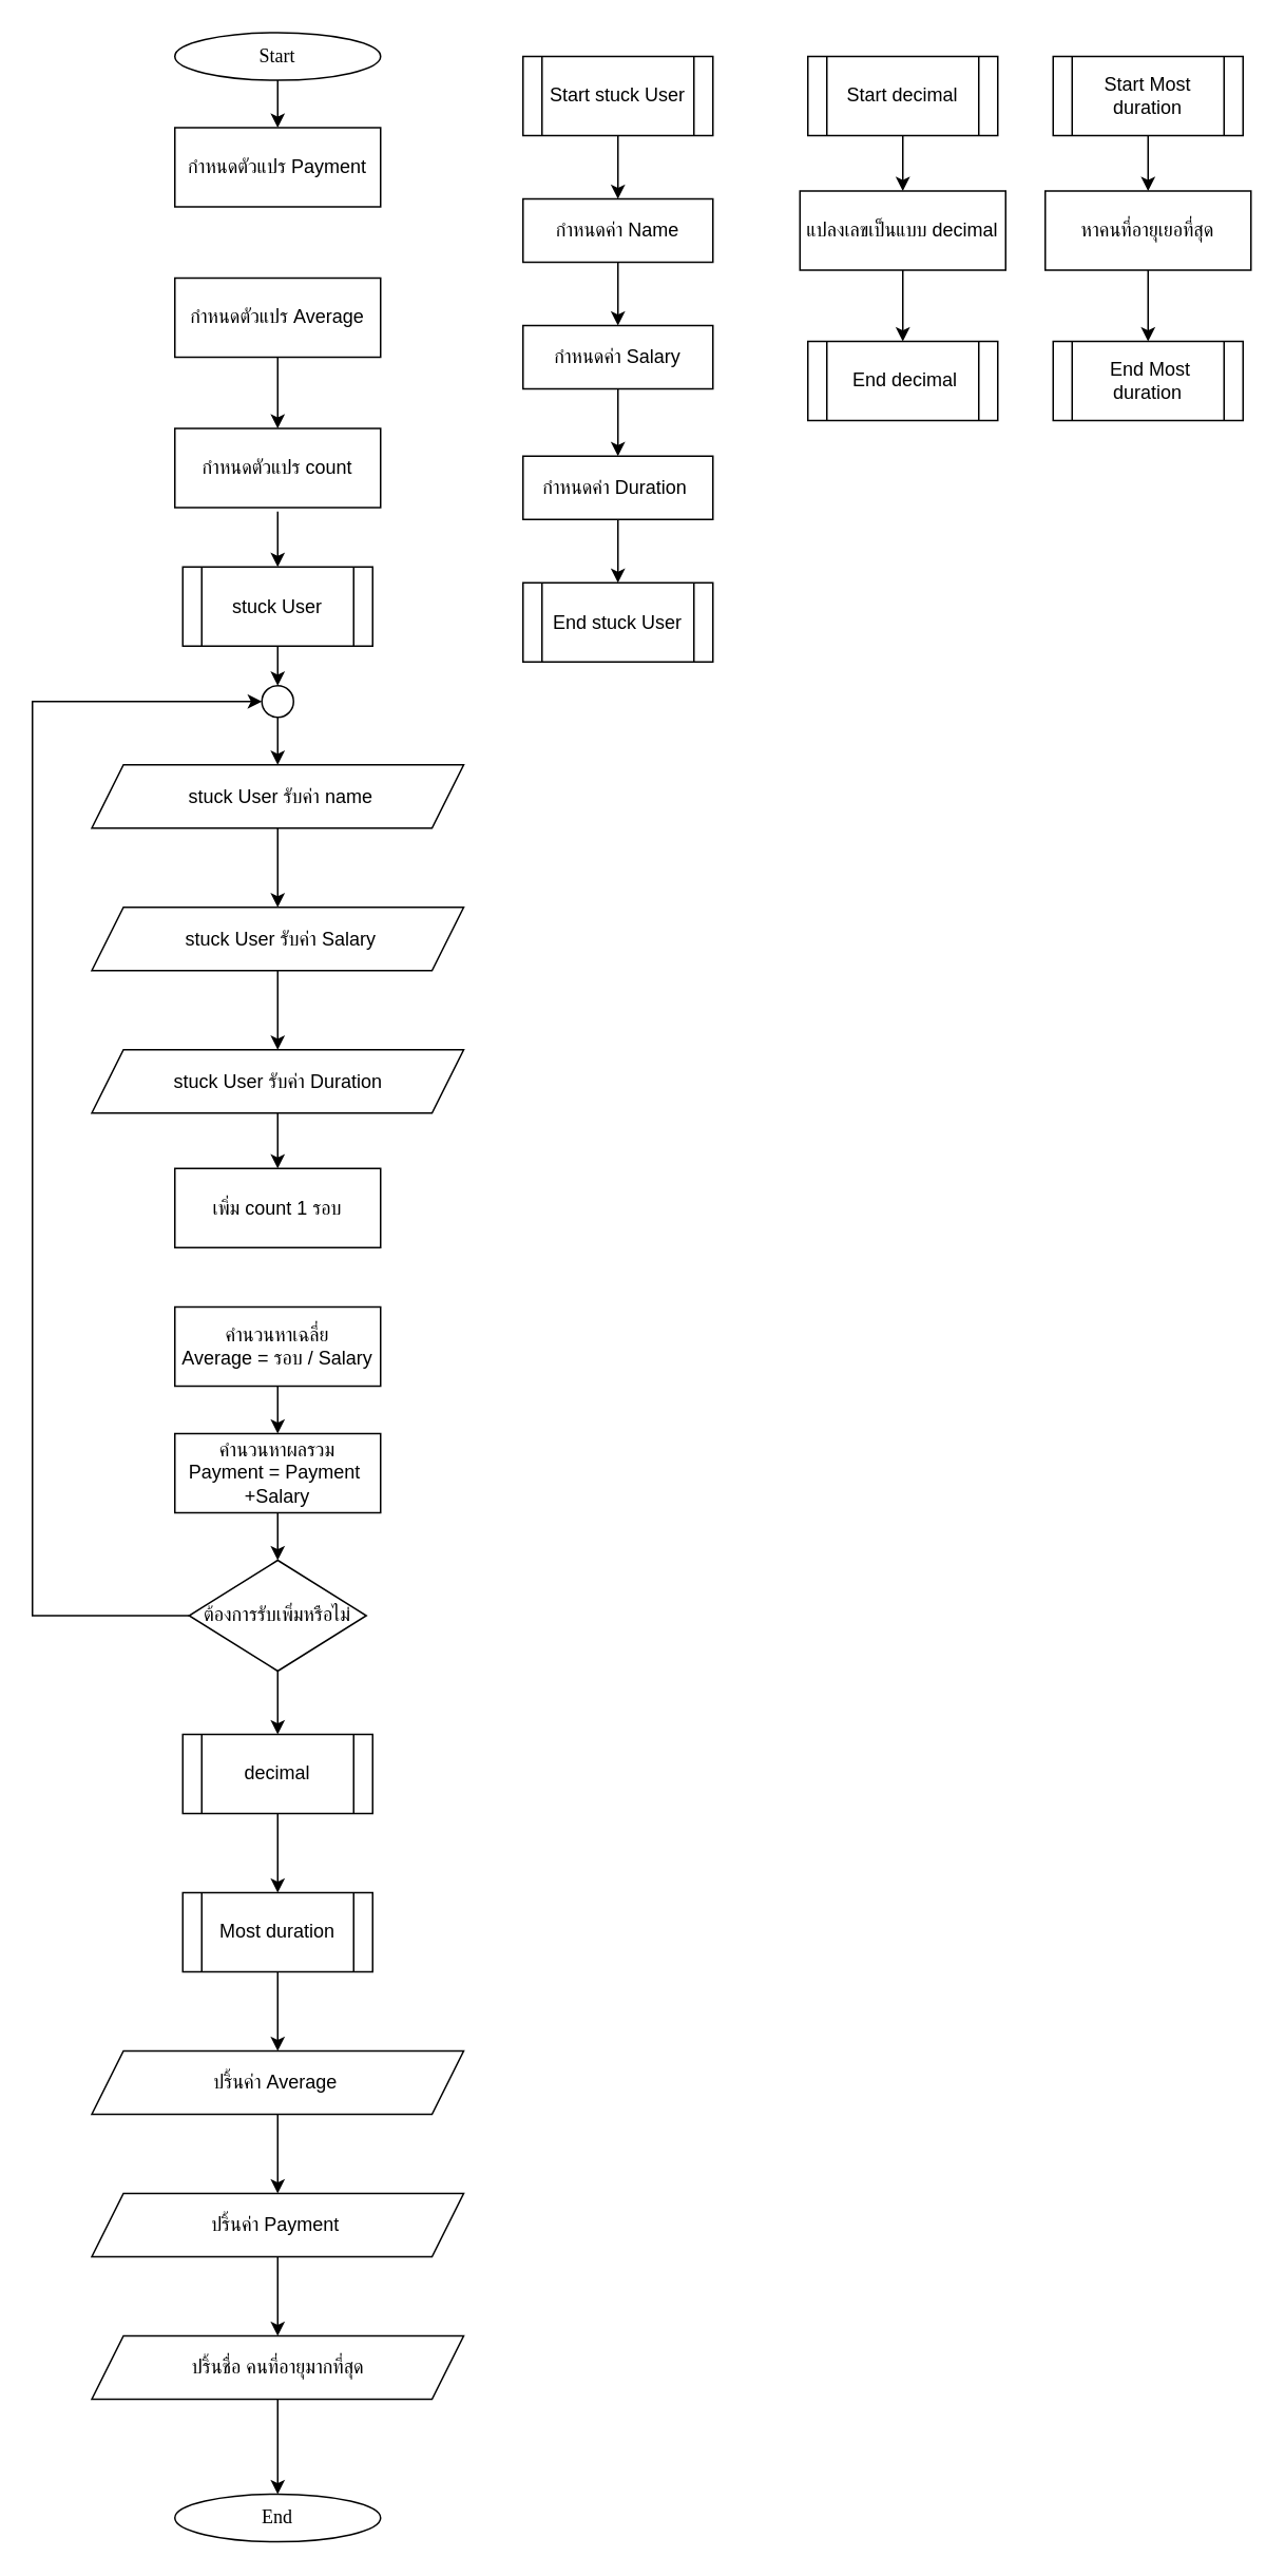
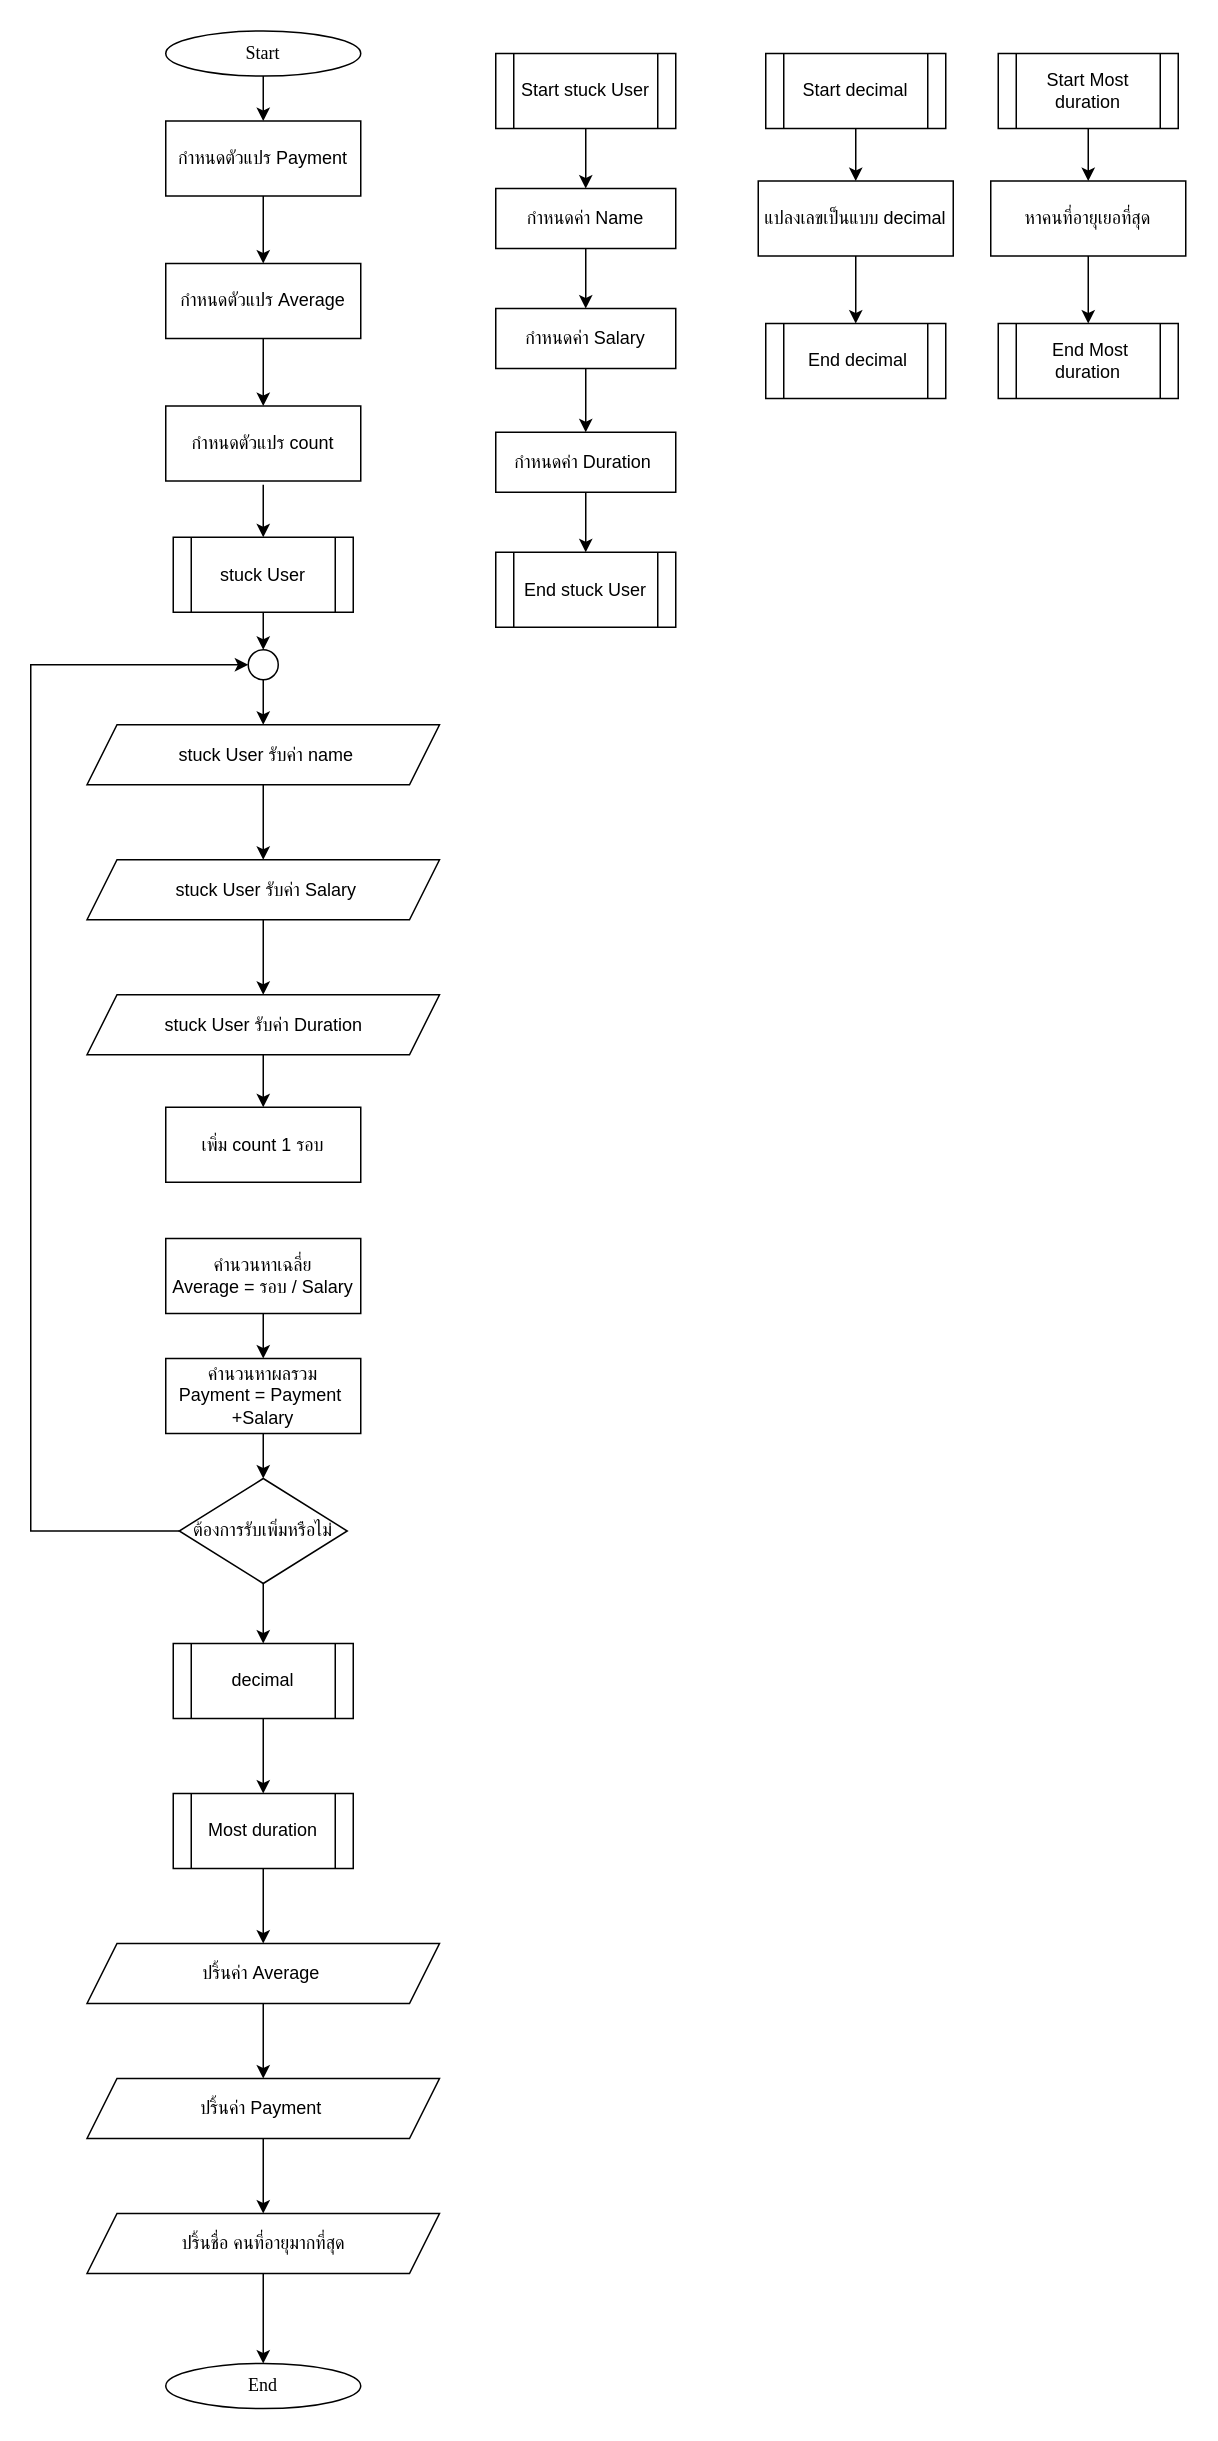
  <mxCell id="0" />
  <mxCell id="1" parent="0" />
  <mxCell id="2" value="" style="edgeStyle=orthogonalEdgeStyle;rounded=0;orthogonalLoop=1;jettySize=auto;html=1;" edge="1" parent="1" source="3" target="5"><mxGeometry relative="1" as="geometry" /></mxCell>
  <mxCell id="3" value="Start stuck User" style="shape=process;whiteSpace=wrap;html=1;backgroundOutline=1;" vertex="1" parent="1"><mxGeometry x="330" y="35" width="120" height="50" as="geometry" /></mxCell>
  <mxCell id="4" value="" style="edgeStyle=orthogonalEdgeStyle;rounded=0;orthogonalLoop=1;jettySize=auto;html=1;" edge="1" parent="1" source="5" target="7"><mxGeometry relative="1" as="geometry" /></mxCell>
  <mxCell id="5" value="กำหนดค่า Name" style="rounded=0;whiteSpace=wrap;html=1;" vertex="1" parent="1"><mxGeometry x="330" y="125" width="120" height="40" as="geometry" /></mxCell>
  <mxCell id="6" value="" style="edgeStyle=orthogonalEdgeStyle;rounded=0;orthogonalLoop=1;jettySize=auto;html=1;" edge="1" parent="1" source="7" target="30"><mxGeometry relative="1" as="geometry" /></mxCell>
  <mxCell id="7" value="กำหนดค่า Salary" style="rounded=0;whiteSpace=wrap;html=1;" vertex="1" parent="1"><mxGeometry x="330" y="205" width="120" height="40" as="geometry" /></mxCell>
  <mxCell id="8" value="End stuck User" style="shape=process;whiteSpace=wrap;html=1;backgroundOutline=1;" vertex="1" parent="1"><mxGeometry x="330" y="367.5" width="120" height="50" as="geometry" /></mxCell>
  <mxCell id="9" value="" style="edgeStyle=orthogonalEdgeStyle;rounded=0;orthogonalLoop=1;jettySize=auto;html=1;" edge="1" parent="1" source="10"><mxGeometry relative="1" as="geometry"><mxPoint x="175" y="80" as="targetPoint" /></mxGeometry></mxCell>
  <mxCell id="10" value="&lt;font data-font-src=&quot;https://fonts.googleapis.com/css?family=Sarabun&quot; face=&quot;Sarabun&quot;&gt;Start&lt;/font&gt;" style="ellipse;whiteSpace=wrap;html=1;" vertex="1" parent="1"><mxGeometry x="110" y="20" width="130" height="30" as="geometry" /></mxCell>
  <mxCell id="11" value="" style="edgeStyle=orthogonalEdgeStyle;rounded=0;orthogonalLoop=1;jettySize=auto;html=1;" edge="1" parent="1" source="12" target="20"><mxGeometry relative="1" as="geometry" /></mxCell>
  <mxCell id="12" value="stuck User" style="shape=process;whiteSpace=wrap;html=1;backgroundOutline=1;" vertex="1" parent="1"><mxGeometry x="115" y="357.5" width="120" height="50" as="geometry" /></mxCell>
  <mxCell id="13" value="" style="edgeStyle=orthogonalEdgeStyle;rounded=0;orthogonalLoop=1;jettySize=auto;html=1;" edge="1" parent="1" source="14" target="41"><mxGeometry relative="1" as="geometry" /></mxCell>
  <mxCell id="14" value="คำนวนหาเฉลี่ย&lt;br&gt;&lt;div&gt;&lt;span style=&quot;background-color: initial;&quot;&gt;Average =&amp;nbsp;&lt;/span&gt;รอบ /&amp;nbsp;Salary&lt;/div&gt;" style="rounded=0;whiteSpace=wrap;html=1;" vertex="1" parent="1"><mxGeometry x="110" y="825" width="130" height="50" as="geometry" /></mxCell>
  <mxCell id="15" value="" style="edgeStyle=orthogonalEdgeStyle;rounded=0;orthogonalLoop=1;jettySize=auto;html=1;" edge="1" parent="1" source="16" target="18"><mxGeometry relative="1" as="geometry" /></mxCell>
  <mxCell id="16" value="&amp;nbsp;stuck User รับค่า name" style="shape=parallelogram;perimeter=parallelogramPerimeter;whiteSpace=wrap;html=1;fixedSize=1;" vertex="1" parent="1"><mxGeometry x="57.5" y="482.5" width="235" height="40" as="geometry" /></mxCell>
  <mxCell id="17" value="" style="edgeStyle=orthogonalEdgeStyle;rounded=0;orthogonalLoop=1;jettySize=auto;html=1;" edge="1" parent="1" source="18"><mxGeometry relative="1" as="geometry"><mxPoint x="175" y="662.5" as="targetPoint" /></mxGeometry></mxCell>
  <mxCell id="18" value="&amp;nbsp;stuck User รับค่า Salary" style="shape=parallelogram;perimeter=parallelogramPerimeter;whiteSpace=wrap;html=1;fixedSize=1;" vertex="1" parent="1"><mxGeometry x="57.5" y="572.5" width="235" height="40" as="geometry" /></mxCell>
  <mxCell id="19" value="" style="edgeStyle=orthogonalEdgeStyle;rounded=0;orthogonalLoop=1;jettySize=auto;html=1;" edge="1" parent="1" source="20" target="16"><mxGeometry relative="1" as="geometry" /></mxCell>
  <mxCell id="20" value="" style="ellipse;whiteSpace=wrap;html=1;aspect=fixed;" vertex="1" parent="1"><mxGeometry x="165" y="432.5" width="20" height="20" as="geometry" /></mxCell>
  <mxCell id="21" style="edgeStyle=orthogonalEdgeStyle;rounded=0;orthogonalLoop=1;jettySize=auto;html=1;entryX=0;entryY=0.5;entryDx=0;entryDy=0;" edge="1" parent="1" source="23" target="20"><mxGeometry relative="1" as="geometry"><Array as="points"><mxPoint x="20" y="1020" /><mxPoint x="20" y="443" /></Array></mxGeometry></mxCell>
  <mxCell id="22" value="" style="edgeStyle=orthogonalEdgeStyle;rounded=0;orthogonalLoop=1;jettySize=auto;html=1;" edge="1" parent="1" source="23"><mxGeometry relative="1" as="geometry"><mxPoint x="175" y="1095" as="targetPoint" /></mxGeometry></mxCell>
  <mxCell id="23" value="ต้องการรับเพิ่มหรือไม่" style="rhombus;whiteSpace=wrap;html=1;" vertex="1" parent="1"><mxGeometry x="119" y="985" width="112" height="70" as="geometry" /></mxCell>
  <mxCell id="24" value="" style="edgeStyle=orthogonalEdgeStyle;rounded=0;orthogonalLoop=1;jettySize=auto;html=1;" edge="1" parent="1" source="25" target="27"><mxGeometry relative="1" as="geometry" /></mxCell>
  <mxCell id="25" value="Start decimal" style="shape=process;whiteSpace=wrap;html=1;backgroundOutline=1;" vertex="1" parent="1"><mxGeometry x="510" y="35" width="120" height="50" as="geometry" /></mxCell>
  <mxCell id="26" value="" style="edgeStyle=orthogonalEdgeStyle;rounded=0;orthogonalLoop=1;jettySize=auto;html=1;" edge="1" parent="1" source="27" target="28"><mxGeometry relative="1" as="geometry" /></mxCell>
  <mxCell id="27" value="แปลงเลขเป็นแบบ&amp;nbsp;decimal" style="rounded=0;whiteSpace=wrap;html=1;" vertex="1" parent="1"><mxGeometry x="505" y="120" width="130" height="50" as="geometry" /></mxCell>
  <mxCell id="28" value="&amp;nbsp;End decimal" style="shape=process;whiteSpace=wrap;html=1;backgroundOutline=1;" vertex="1" parent="1"><mxGeometry x="510" y="215" width="120" height="50" as="geometry" /></mxCell>
  <mxCell id="29" value="" style="edgeStyle=orthogonalEdgeStyle;rounded=0;orthogonalLoop=1;jettySize=auto;html=1;" edge="1" parent="1" source="30" target="8"><mxGeometry relative="1" as="geometry" /></mxCell>
  <mxCell id="30" value="กำหนดค่า Duration&amp;nbsp;" style="rounded=0;whiteSpace=wrap;html=1;" vertex="1" parent="1"><mxGeometry x="330" y="287.5" width="120" height="40" as="geometry" /></mxCell>
  <mxCell id="31" value="" style="edgeStyle=orthogonalEdgeStyle;rounded=0;orthogonalLoop=1;jettySize=auto;html=1;" edge="1" parent="1" source="32" target="36"><mxGeometry relative="1" as="geometry" /></mxCell>
  <mxCell id="32" value="&amp;nbsp;stuck User รับค่า Duration&amp;nbsp;" style="shape=parallelogram;perimeter=parallelogramPerimeter;whiteSpace=wrap;html=1;fixedSize=1;" vertex="1" parent="1"><mxGeometry x="57.5" y="662.5" width="235" height="40" as="geometry" /></mxCell>
  <mxCell id="33" value="" style="edgeStyle=orthogonalEdgeStyle;rounded=0;orthogonalLoop=1;jettySize=auto;html=1;" edge="1" parent="1"><mxGeometry relative="1" as="geometry"><mxPoint x="175" y="322.5" as="sourcePoint" /><mxPoint x="175" y="357.5" as="targetPoint" /></mxGeometry></mxCell>
  <mxCell id="34" value="" style="edgeStyle=orthogonalEdgeStyle;rounded=0;orthogonalLoop=1;jettySize=auto;html=1;" edge="1" parent="1" source="35" target="37"><mxGeometry relative="1" as="geometry" /></mxCell>
  <mxCell id="35" value="กำหนดตัวแปร Average" style="rounded=0;whiteSpace=wrap;html=1;" vertex="1" parent="1"><mxGeometry x="110" y="175" width="130" height="50" as="geometry" /></mxCell>
  <mxCell id="36" value="เพิ่ม count 1 รอบ" style="rounded=0;whiteSpace=wrap;html=1;" vertex="1" parent="1"><mxGeometry x="110" y="737.5" width="130" height="50" as="geometry" /></mxCell>
  <mxCell id="37" value="กำหนดตัวแปร count" style="rounded=0;whiteSpace=wrap;html=1;" vertex="1" parent="1"><mxGeometry x="110" y="270" width="130" height="50" as="geometry" /></mxCell>
+ <mxCell id="38" value="" style="edgeStyle=orthogonalEdgeStyle;rounded=0;orthogonalLoop=1;jettySize=auto;html=1;" edge="1" parent="1" source="39" target="35"><mxGeometry relative="1" as="geometry" /></mxCell>
  <mxCell id="39" value="กำหนดตัวแปร Payment" style="rounded=0;whiteSpace=wrap;html=1;" vertex="1" parent="1"><mxGeometry x="110" y="80" width="130" height="50" as="geometry" /></mxCell>
  <mxCell id="40" value="" style="edgeStyle=orthogonalEdgeStyle;rounded=0;orthogonalLoop=1;jettySize=auto;html=1;" edge="1" parent="1" source="41" target="23"><mxGeometry relative="1" as="geometry" /></mxCell>
  <mxCell id="41" value="คำนวนหาผลรวม&lt;br&gt;&lt;div&gt;&lt;span style=&quot;background-color: initial;&quot;&gt;Payment&amp;nbsp;&lt;/span&gt;&lt;span style=&quot;background-color: initial;&quot;&gt;=&amp;nbsp;&lt;/span&gt;&lt;span style=&quot;background-color: initial;&quot;&gt;Payment&amp;nbsp; +&lt;/span&gt;&lt;span style=&quot;background-color: initial;&quot;&gt;Salary&lt;/span&gt;&lt;/div&gt;" style="rounded=0;whiteSpace=wrap;html=1;" vertex="1" parent="1"><mxGeometry x="110" y="905" width="130" height="50" as="geometry" /></mxCell>
  <mxCell id="42" value="" style="edgeStyle=orthogonalEdgeStyle;rounded=0;orthogonalLoop=1;jettySize=auto;html=1;" edge="1" parent="1" source="43"><mxGeometry relative="1" as="geometry"><mxPoint x="175" y="1195" as="targetPoint" /></mxGeometry></mxCell>
  <mxCell id="43" value="decimal" style="shape=process;whiteSpace=wrap;html=1;backgroundOutline=1;" vertex="1" parent="1"><mxGeometry x="115" y="1095" width="120" height="50" as="geometry" /></mxCell>
  <mxCell id="44" value="&lt;font data-font-src=&quot;https://fonts.googleapis.com/css?family=Sarabun&quot; face=&quot;Sarabun&quot;&gt;End&lt;/font&gt;" style="ellipse;whiteSpace=wrap;html=1;" vertex="1" parent="1"><mxGeometry x="110" y="1575" width="130" height="30" as="geometry" /></mxCell>
  <mxCell id="45" value="" style="edgeStyle=orthogonalEdgeStyle;rounded=0;orthogonalLoop=1;jettySize=auto;html=1;" edge="1" source="46" target="48" parent="1"><mxGeometry relative="1" as="geometry" /></mxCell>
  <mxCell id="46" value="Start Most duration" style="shape=process;whiteSpace=wrap;html=1;backgroundOutline=1;" vertex="1" parent="1"><mxGeometry x="665" y="35" width="120" height="50" as="geometry" /></mxCell>
  <mxCell id="47" value="" style="edgeStyle=orthogonalEdgeStyle;rounded=0;orthogonalLoop=1;jettySize=auto;html=1;" edge="1" source="48" target="49" parent="1"><mxGeometry relative="1" as="geometry" /></mxCell>
  <mxCell id="48" value="หาคนที่อายุเยอที่สุด" style="rounded=0;whiteSpace=wrap;html=1;" vertex="1" parent="1"><mxGeometry x="660" y="120" width="130" height="50" as="geometry" /></mxCell>
  <mxCell id="49" value="&amp;nbsp;End Most duration" style="shape=process;whiteSpace=wrap;html=1;backgroundOutline=1;" vertex="1" parent="1"><mxGeometry x="665" y="215" width="120" height="50" as="geometry" /></mxCell>
  <mxCell id="50" value="" style="edgeStyle=orthogonalEdgeStyle;rounded=0;orthogonalLoop=1;jettySize=auto;html=1;" edge="1" parent="1" source="51" target="55"><mxGeometry relative="1" as="geometry" /></mxCell>
  <mxCell id="51" value="Most duration" style="shape=process;whiteSpace=wrap;html=1;backgroundOutline=1;" vertex="1" parent="1"><mxGeometry x="115" y="1195" width="120" height="50" as="geometry" /></mxCell>
  <mxCell id="52" value="" style="edgeStyle=orthogonalEdgeStyle;rounded=0;orthogonalLoop=1;jettySize=auto;html=1;" edge="1" parent="1" source="53" target="57"><mxGeometry relative="1" as="geometry" /></mxCell>
  <mxCell id="53" value="ปริ้นค่า Payment&amp;nbsp;" style="shape=parallelogram;perimeter=parallelogramPerimeter;whiteSpace=wrap;html=1;fixedSize=1;" vertex="1" parent="1"><mxGeometry x="57.5" y="1385" width="235" height="40" as="geometry" /></mxCell>
  <mxCell id="54" value="" style="edgeStyle=orthogonalEdgeStyle;rounded=0;orthogonalLoop=1;jettySize=auto;html=1;" edge="1" parent="1" source="55" target="53"><mxGeometry relative="1" as="geometry" /></mxCell>
  <mxCell id="55" value="ปริ้นค่า Average&amp;nbsp;" style="shape=parallelogram;perimeter=parallelogramPerimeter;whiteSpace=wrap;html=1;fixedSize=1;" vertex="1" parent="1"><mxGeometry x="57.5" y="1295" width="235" height="40" as="geometry" /></mxCell>
  <mxCell id="56" value="" style="edgeStyle=orthogonalEdgeStyle;rounded=0;orthogonalLoop=1;jettySize=auto;html=1;" edge="1" parent="1" source="57" target="44"><mxGeometry relative="1" as="geometry" /></mxCell>
  <mxCell id="57" value="ปริ้นชื่อ คนที่อายุมากที่สุด" style="shape=parallelogram;perimeter=parallelogramPerimeter;whiteSpace=wrap;html=1;fixedSize=1;" vertex="1" parent="1"><mxGeometry x="57.5" y="1475" width="235" height="40" as="geometry" /></mxCell>
